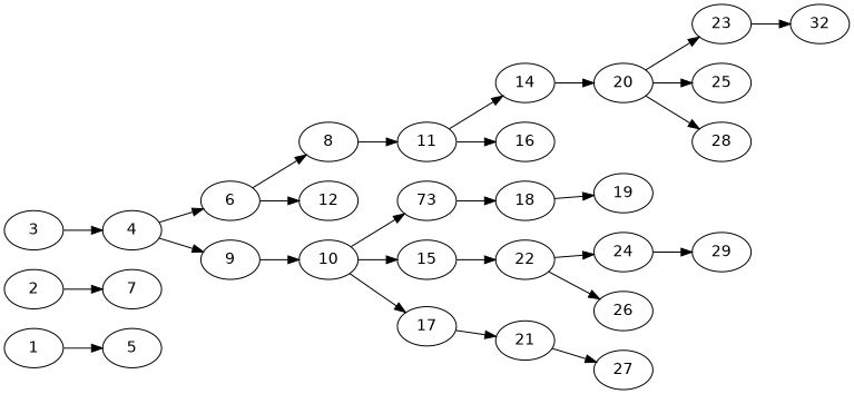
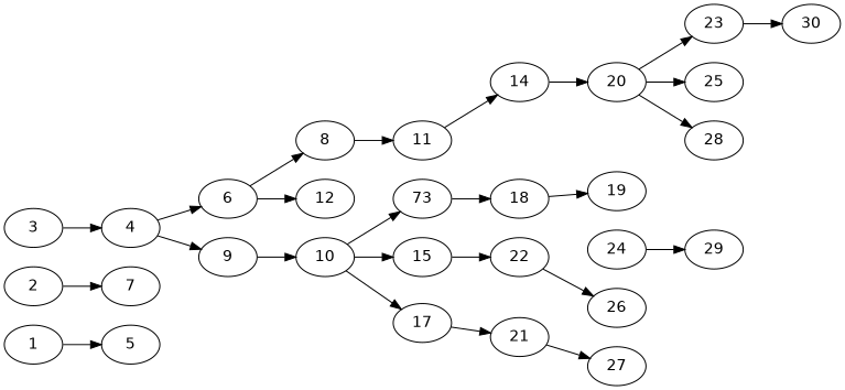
  digraph {
    fontname="DejaVu Sans"
    rankdir=LR
    node [alpha=0.01 fontname="DejaVu Sans"]
    edge [fontname="DejaVu Sans"]
    1 [alpha=0.00]
    5 [alpha=0.14]
    2 [alpha=0.17]
    7 [alpha=0.12]
    4 [alpha=0.07]
    3
    6 [alpha=0.16]
    9 [alpha=0.11]
    8 [alpha=0.03]
    12 [alpha=0.04]
    10 [alpha=0.05]
    11
    n13 [alpha=0.15 label=73]
    15 [alpha=0.09]
    17 [alpha=0.02]
    14 [alpha=0.06]
-   16 [alpha=0.05]
    20 [alpha=0.13]
    18 [alpha=0.19]
    22 [alpha=0.09]
    21 [alpha=0.03]
    19 [alpha=0.06]
    24 [alpha=0.20]
    26 [alpha=0.12]
    27 [alpha=0.15]
    23 [alpha=0.00]
    25 [alpha=0.19]
    28 [alpha=0.07]
    29
-   30 [alpha=0.15 label=32]
+   30 [alpha=0.15]
    1 -> 5
    2 -> 7
    4 -> 6
    4 -> 9
    3 -> 4
    6 -> 8
    6 -> 12
    9 -> 10
    8 -> 11
    10 -> n13
    10 -> 15
    10 -> 17
    11 -> 14
-   11 -> 16
    n13 -> 18
    15 -> 22
    17 -> 21
    14 -> 20
    20 -> 23
    20 -> 25
    20 -> 28
    18 -> 19
-   22 -> 24
    22 -> 26
    21 -> 27
    24 -> 29
    23 -> 30
  }
